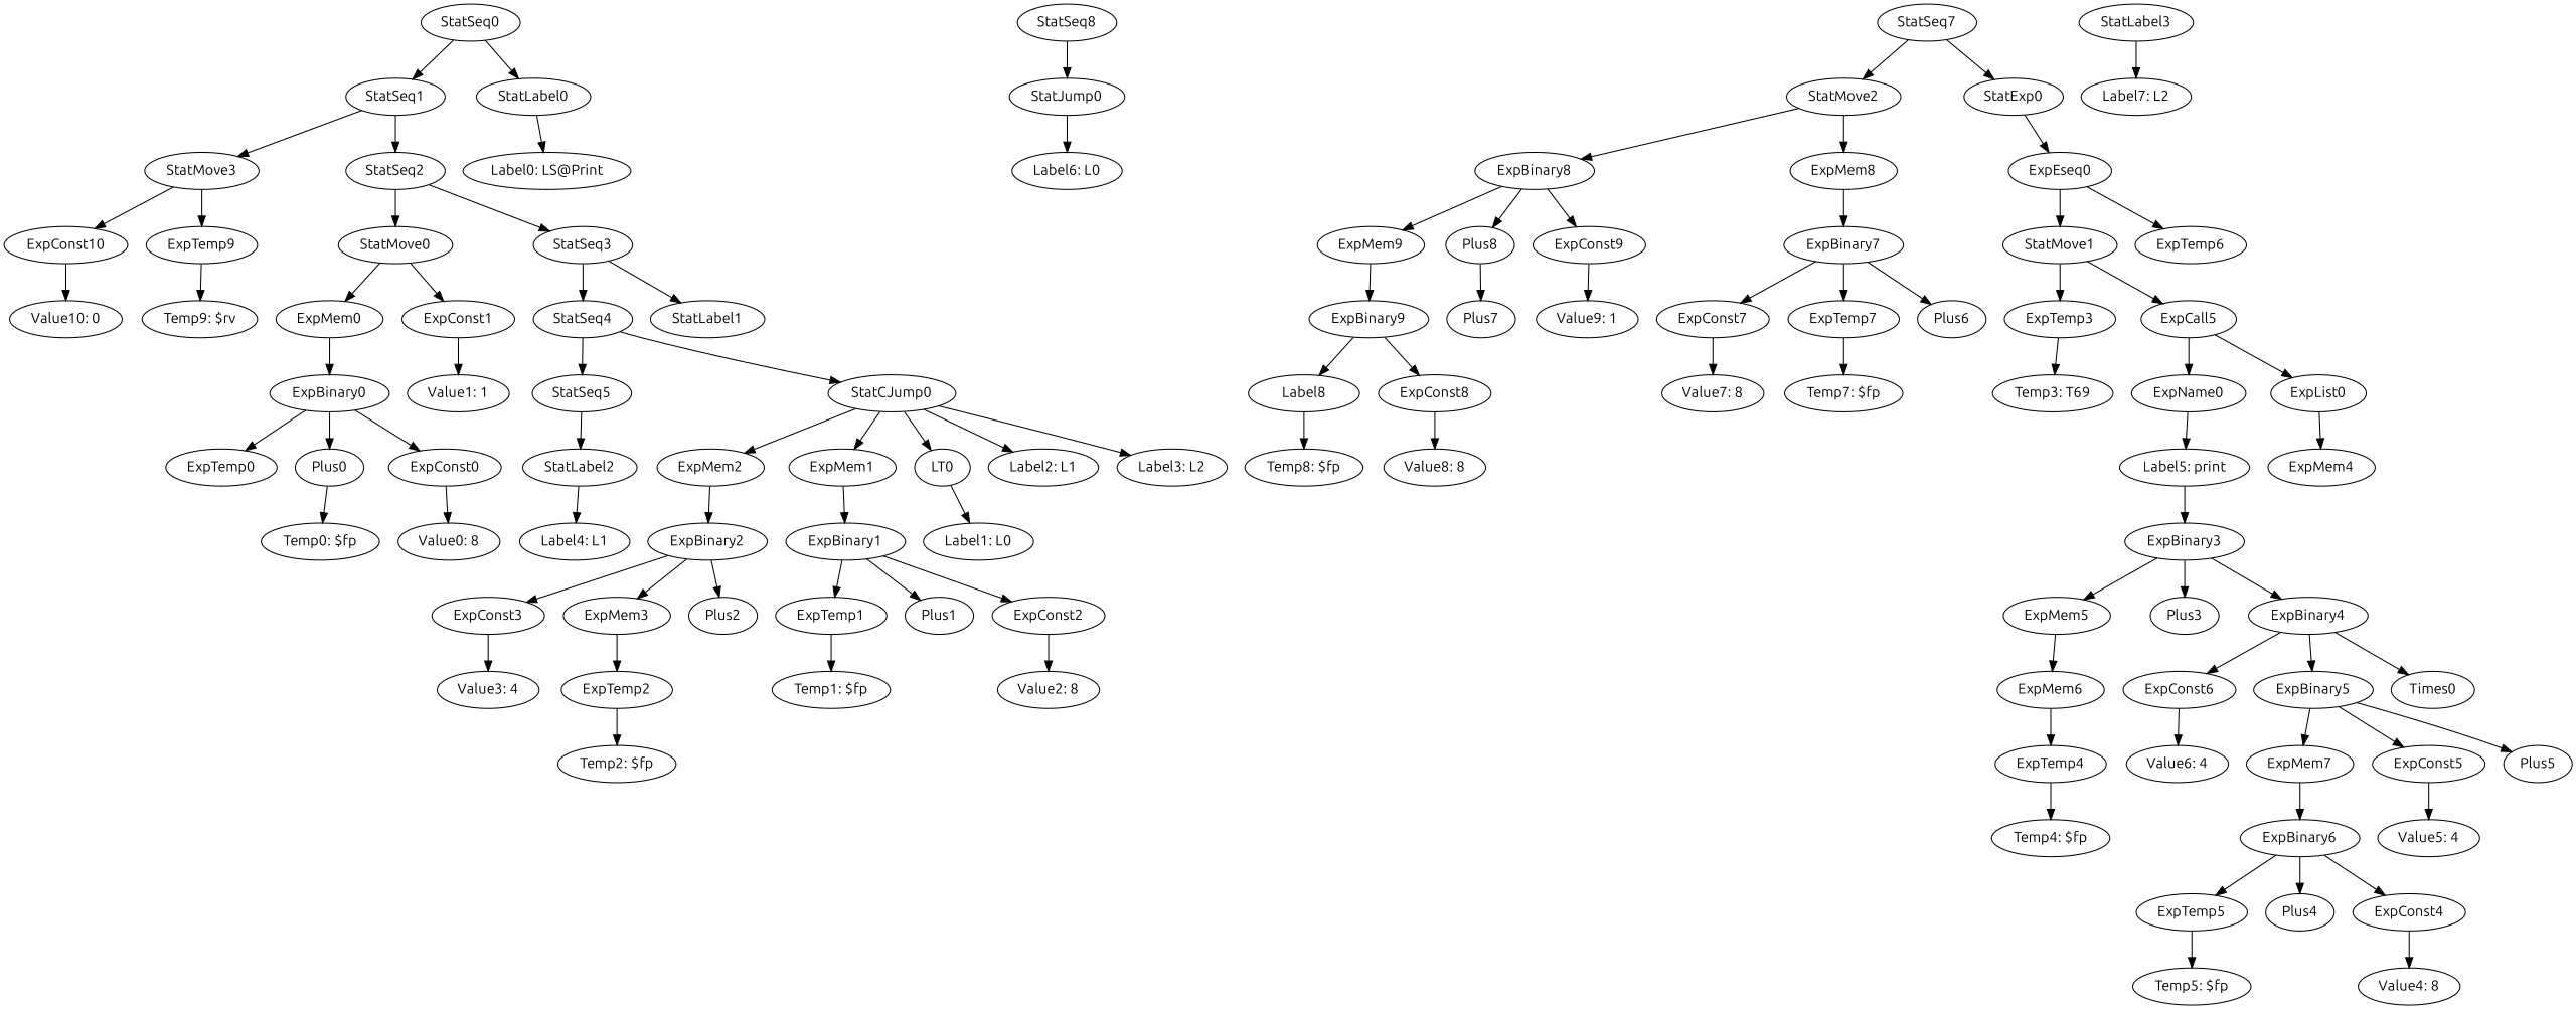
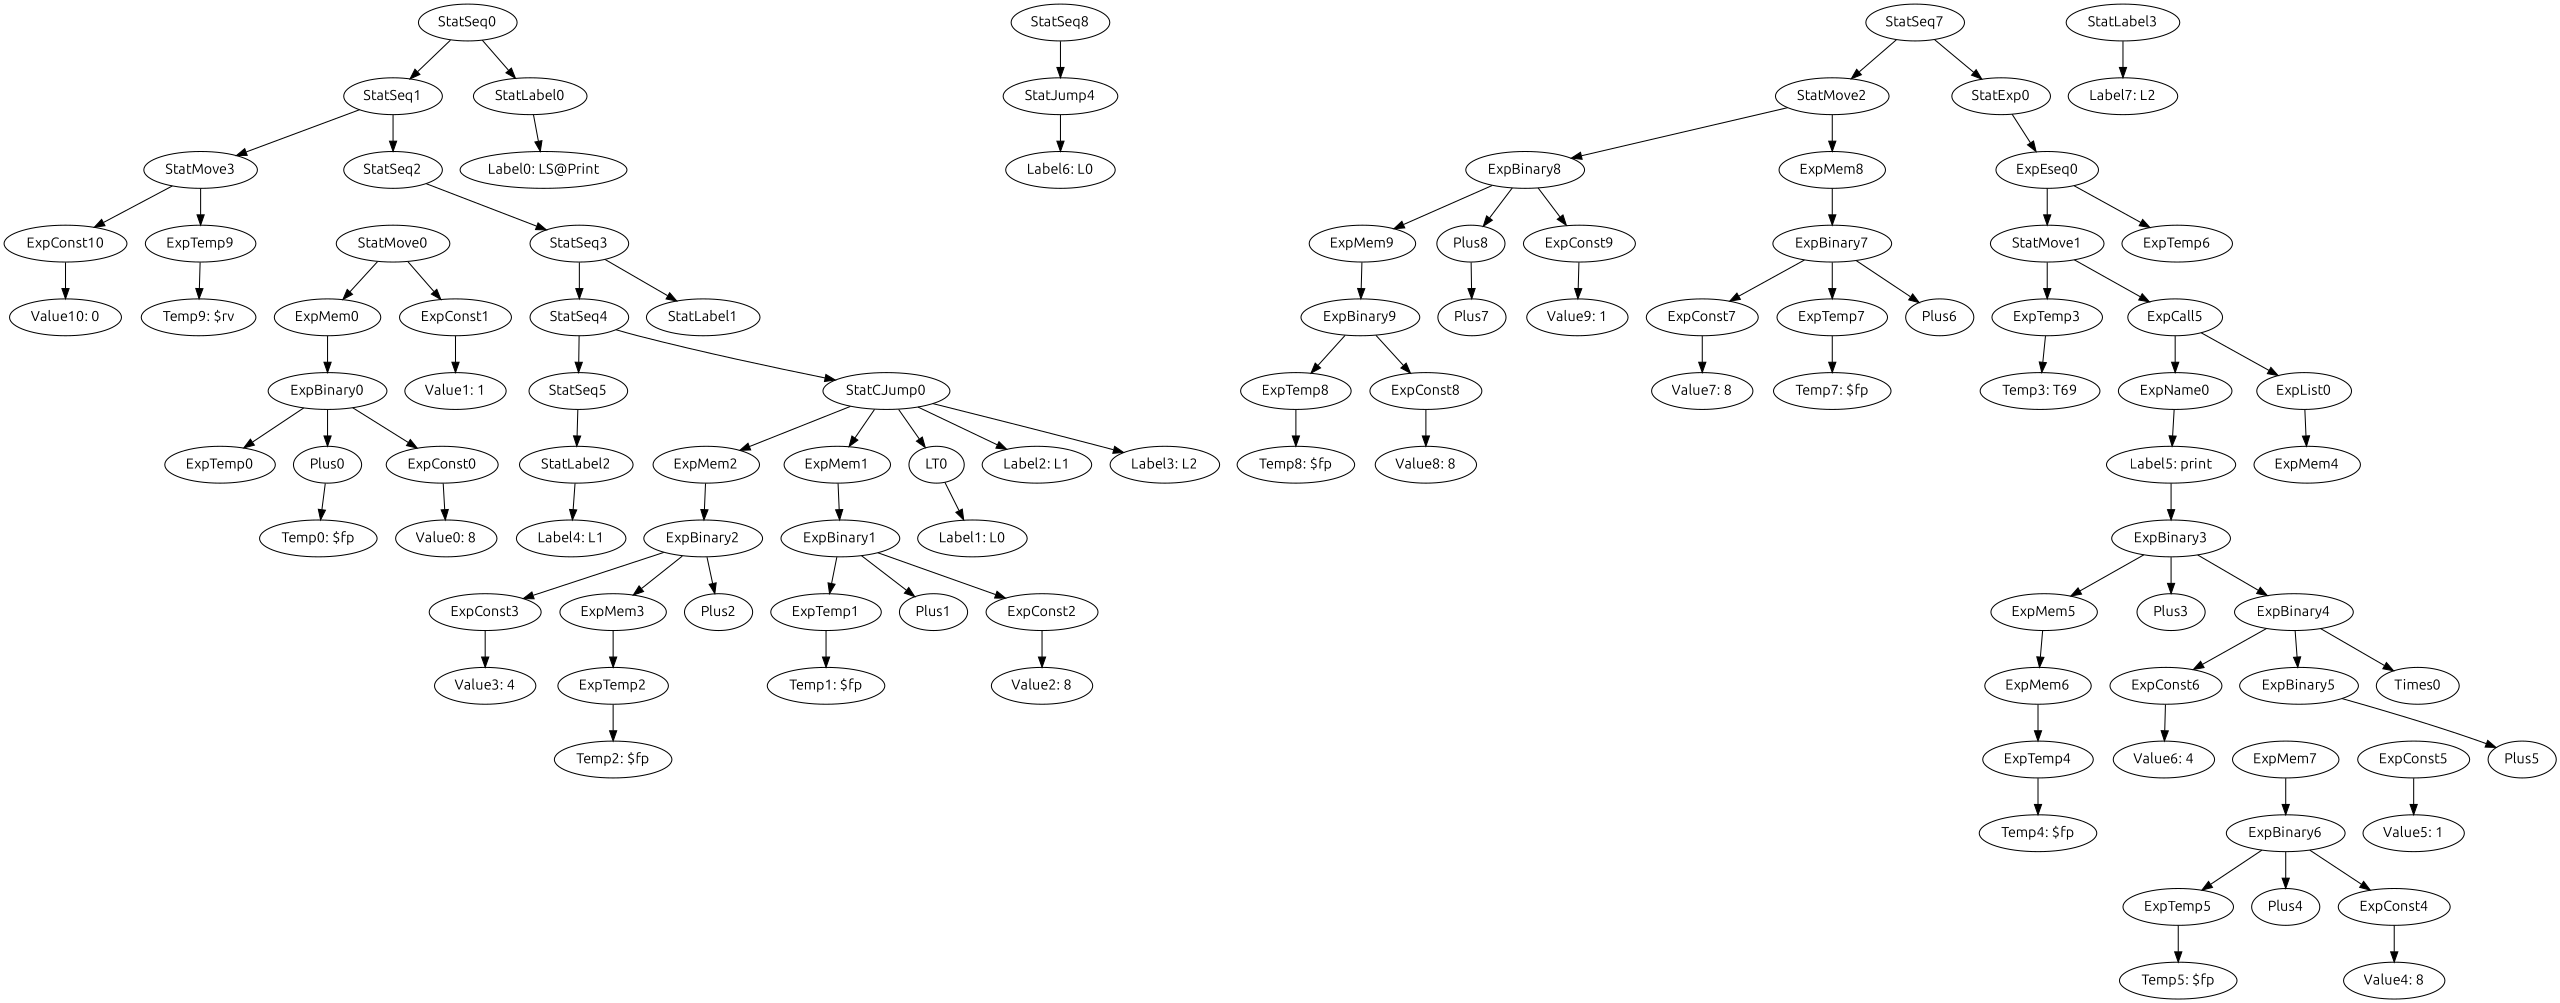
  digraph {
    fontname=Ubuntu
    ordering=out
    node [fontname=Ubuntu]
    edge [fontname=Ubuntu]
    ExpConst10
    "Value10: 0"
    StatMove3
    ExpTemp9
    "Temp9: $rv"
-   StatJump0
+   StatJump0 [label=StatJump4]
    "Label6: L0"
    StatSeq7
    StatMove2
    StatExp0
    StatSeq8
    ExpBinary8
    ExpMem8
    ExpEseq0
    StatLabel3
    "Label7: L2"
    ExpMem9
    Plus8
    ExpConst9
    ExpBinary9
    Plus7
    "Value9: 1"
-   ExpTemp8 [label=Label8]
+   ExpTemp8
    ExpConst8
    "Temp8: $fp"
    "Value8: 8"
    ExpBinary7
    ExpConst7
    ExpTemp7
    Plus6
    StatSeq1
    StatSeq2
    StatMove0
    StatSeq3
    ExpMem0
    ExpConst1
    StatSeq4
    StatLabel1
    "Value7: 8"
    "Temp7: $fp"
    ExpTemp2
    "Temp2: $fp"
    ExpConst3
    "Value3: 4"
    ExpTemp1
    "Temp1: $fp"
    ExpTemp5
    "Temp5: $fp"
    StatSeq5
    StatLabel2
    "Label4: L1"
    StatMove1
    ExpTemp3
    n54 [label=ExpCall5]
    "Temp3: T69"
    ExpName0
    ExpList0
    "Label5: print"
    ExpMem4
    ExpBinary0
    ExpTemp0
    Plus0
    ExpConst0
    "Temp0: $fp"
    "Value0: 8"
    ExpBinary3
    ExpMem5
    Plus3
    ExpBinary4
    ExpMem6
    ExpConst6
    ExpBinary5
    Times0
    StatCJump0
    ExpMem2
    ExpMem1
    LT0
    "Label2: L1"
    "Label3: L2"
    ExpBinary2
    ExpBinary1
    "Label1: L0"
    ExpMem3
    Plus2
    "Value1: 1"
    ExpMem7
    ExpBinary6
    Plus4
    ExpConst4
    "Value4: 8"
    ExpTemp4
    "Temp4: $fp"
    StatLabel0
    "Label0: LS@Print"
    ExpTemp6
    Plus1
    ExpConst2
    "Value2: 8"
    "Value6: 4"
    ExpConst5
    Plus5
-   "Value5: 1" [label="Value5: 4"]
+   "Value5: 1"
    StatSeq0
    ExpConst10 -> "Value10: 0"
    StatMove3 -> ExpConst10
    StatMove3 -> ExpTemp9
    ExpTemp9 -> "Temp9: $rv"
    StatJump0 -> "Label6: L0"
    StatSeq7 -> StatMove2
    StatSeq7 -> StatExp0
    StatMove2 -> ExpBinary8
    StatMove2 -> ExpMem8
    StatExp0 -> ExpEseq0
    StatSeq8 -> StatJump0
    ExpBinary8 -> ExpMem9
    ExpBinary8 -> Plus8
    ExpBinary8 -> ExpConst9
    ExpMem8 -> ExpBinary7
    ExpEseq0 -> StatMove1
    ExpEseq0 -> ExpTemp6
    StatLabel3 -> "Label7: L2"
    ExpMem9 -> ExpBinary9
    Plus8 -> Plus7
    ExpConst9 -> "Value9: 1"
    ExpBinary9 -> ExpTemp8
    ExpBinary9 -> ExpConst8
    ExpTemp8 -> "Temp8: $fp"
    ExpConst8 -> "Value8: 8"
    ExpBinary7 -> ExpConst7
    ExpBinary7 -> ExpTemp7
    ExpBinary7 -> Plus6
    ExpConst7 -> "Value7: 8"
    ExpTemp7 -> "Temp7: $fp"
    StatSeq1 -> StatMove3
    StatSeq1 -> StatSeq2
-   StatSeq2 -> StatMove0
    StatSeq2 -> StatSeq3
    StatMove0 -> ExpMem0
    StatMove0 -> ExpConst1
    StatSeq3 -> StatSeq4
    StatSeq3 -> StatLabel1
    ExpMem0 -> ExpBinary0
    ExpConst1 -> "Value1: 1"
    StatSeq4 -> StatSeq5
    StatSeq4 -> StatCJump0
    ExpTemp2 -> "Temp2: $fp"
    ExpConst3 -> "Value3: 4"
    ExpTemp1 -> "Temp1: $fp"
    ExpTemp5 -> "Temp5: $fp"
    StatSeq5 -> StatLabel2
    StatLabel2 -> "Label4: L1"
    StatMove1 -> ExpTemp3
    StatMove1 -> n54
    ExpTemp3 -> "Temp3: T69"
    n54 -> ExpName0
    n54 -> ExpList0
    ExpName0 -> "Label5: print"
    ExpList0 -> ExpMem4
    "Label5: print" -> ExpBinary3
    ExpBinary0 -> ExpTemp0
    ExpBinary0 -> Plus0
    ExpBinary0 -> ExpConst0
    Plus0 -> "Temp0: $fp"
    ExpConst0 -> "Value0: 8"
    ExpBinary3 -> ExpMem5
    ExpBinary3 -> Plus3
    ExpBinary3 -> ExpBinary4
    ExpMem5 -> ExpMem6
    ExpBinary4 -> ExpConst6
    ExpBinary4 -> ExpBinary5
    ExpBinary4 -> Times0
    ExpMem6 -> ExpTemp4
    ExpConst6 -> "Value6: 4"
-   ExpBinary5 -> ExpMem7
-   ExpBinary5 -> ExpConst5
    ExpBinary5 -> Plus5
    StatCJump0 -> ExpMem2
    StatCJump0 -> ExpMem1
    StatCJump0 -> LT0
    StatCJump0 -> "Label2: L1"
    StatCJump0 -> "Label3: L2"
    ExpMem2 -> ExpBinary2
    ExpMem1 -> ExpBinary1
    LT0 -> "Label1: L0"
    ExpBinary2 -> ExpConst3
    ExpBinary2 -> ExpMem3
    ExpBinary2 -> Plus2
    ExpBinary1 -> ExpTemp1
    ExpBinary1 -> Plus1
    ExpBinary1 -> ExpConst2
    ExpMem3 -> ExpTemp2
    ExpMem7 -> ExpBinary6
    ExpBinary6 -> ExpTemp5
    ExpBinary6 -> Plus4
    ExpBinary6 -> ExpConst4
    ExpConst4 -> "Value4: 8"
    ExpTemp4 -> "Temp4: $fp"
    StatLabel0 -> "Label0: LS@Print"
    ExpConst2 -> "Value2: 8"
    ExpConst5 -> "Value5: 1"
    StatSeq0 -> StatSeq1
    StatSeq0 -> StatLabel0
  }
